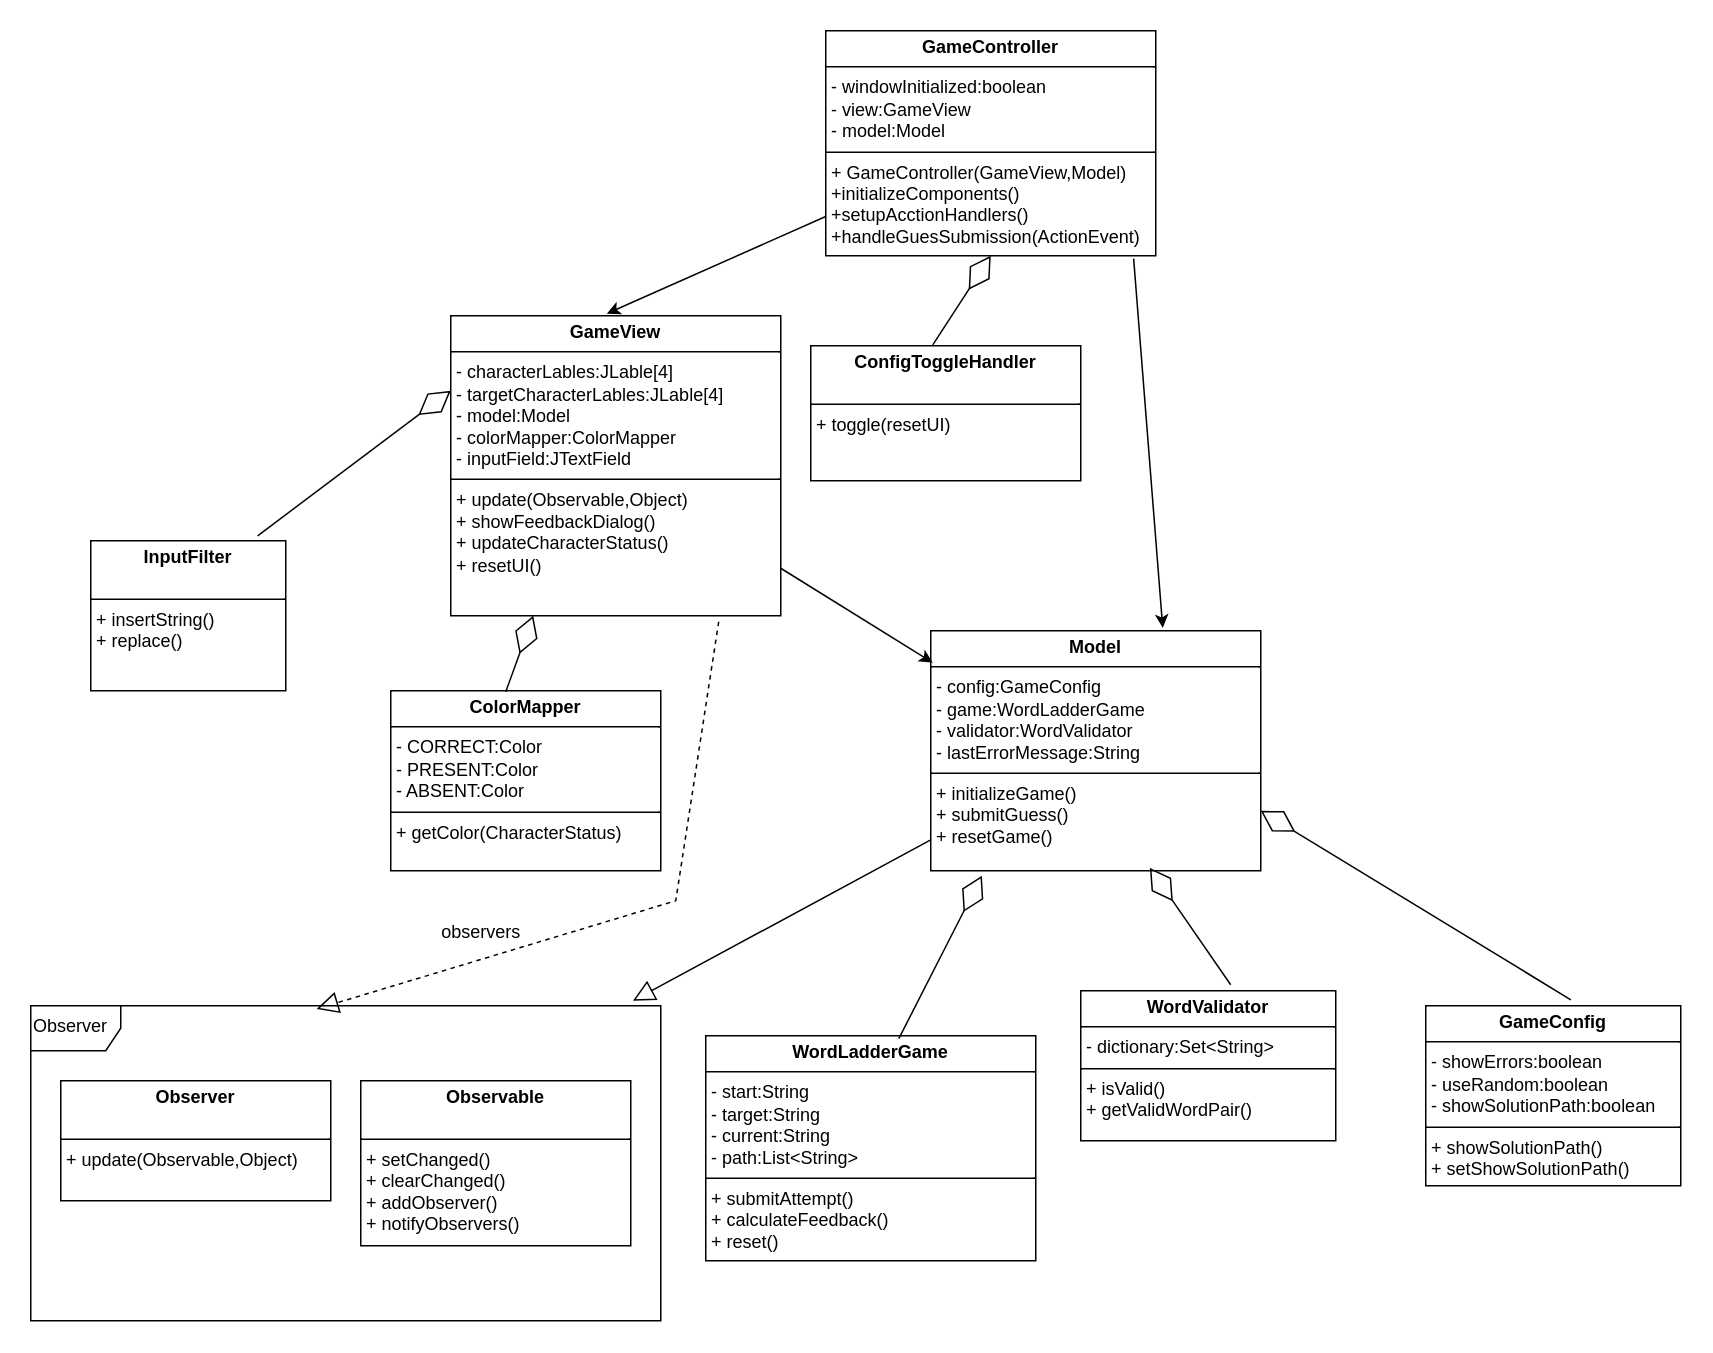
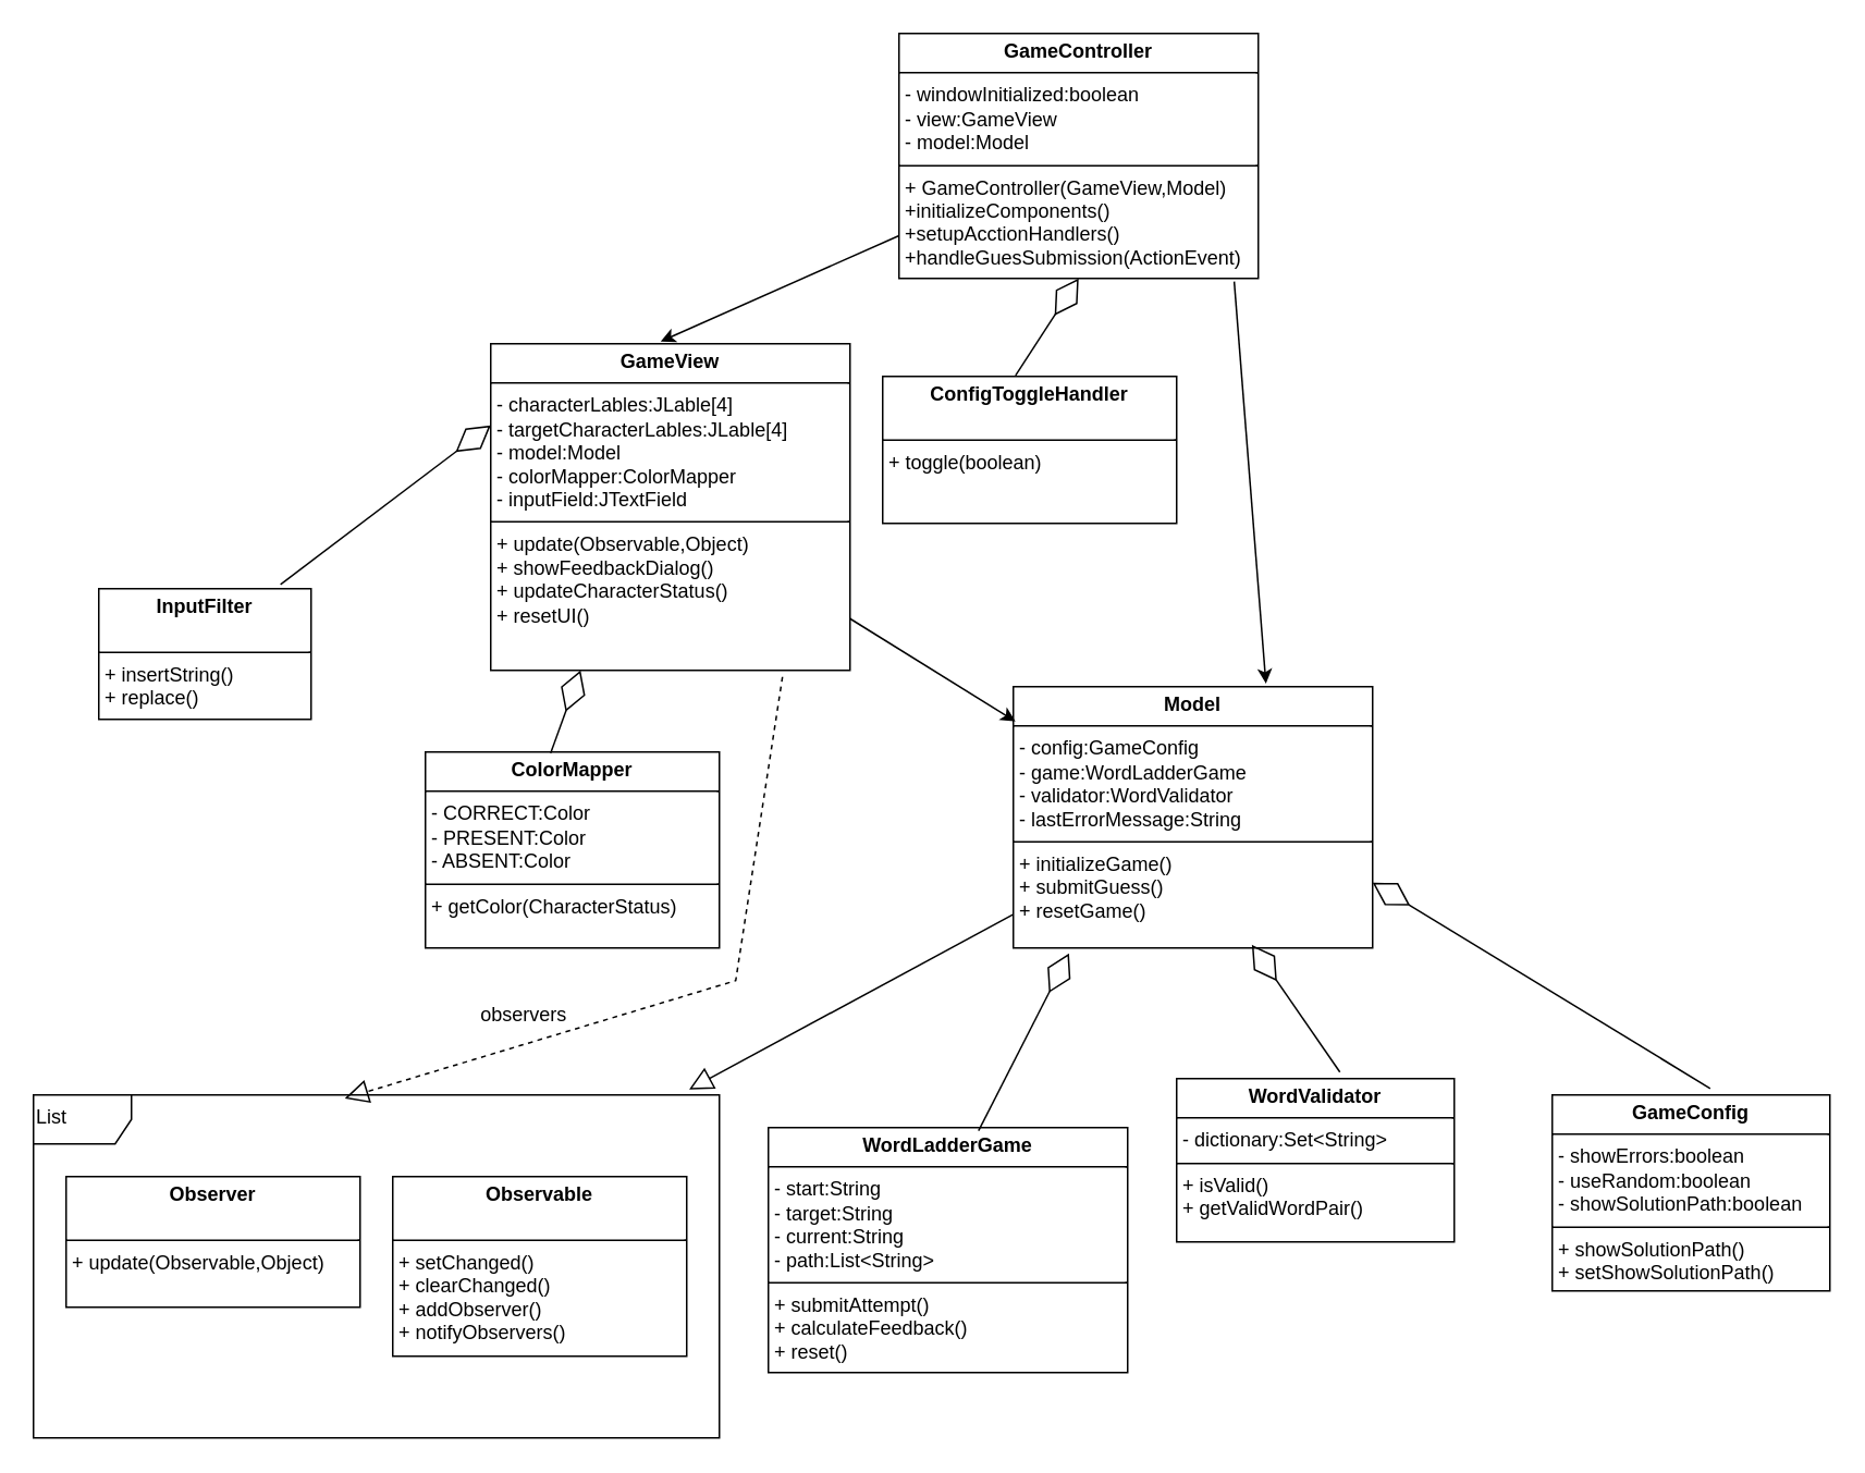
  <mxCell id="0" />
  <mxCell id="1" parent="0" />
  <mxCell id="2" value="&lt;p style=&quot;margin:0px;margin-top:4px;text-align:center;&quot;&gt;&lt;b&gt;GameController&lt;/b&gt;&lt;/p&gt;&lt;hr size=&quot;1&quot; style=&quot;border-style:solid;&quot;&gt;&lt;p style=&quot;margin:0px;margin-left:4px;&quot;&gt;- windowInitialized:boolean&lt;/p&gt;&lt;p style=&quot;margin:0px;margin-left:4px;&quot;&gt;- view:GameView&lt;/p&gt;&lt;p style=&quot;margin:0px;margin-left:4px;&quot;&gt;- model:Model&lt;/p&gt;&lt;hr size=&quot;1&quot; style=&quot;border-style:solid;&quot;&gt;&lt;p style=&quot;margin:0px;margin-left:4px;&quot;&gt;+ GameController(GameView,Model)&lt;/p&gt;&lt;p style=&quot;margin:0px;margin-left:4px;&quot;&gt;+initializeComponents()&lt;/p&gt;&lt;p style=&quot;margin:0px;margin-left:4px;&quot;&gt;+setupAcctionHandlers()&lt;/p&gt;&lt;p style=&quot;margin:0px;margin-left:4px;&quot;&gt;+handleGuesSubmission(ActionEvent)&lt;/p&gt;" style="verticalAlign=top;align=left;overflow=fill;html=1;whiteSpace=wrap;" vertex="1" parent="1"><mxGeometry x="550" y="20" width="220" height="150" as="geometry" /></mxCell>
  <mxCell id="3" value="&lt;p style=&quot;margin:0px;margin-top:4px;text-align:center;&quot;&gt;&lt;b&gt;GameView&lt;/b&gt;&lt;/p&gt;&lt;hr size=&quot;1&quot; style=&quot;border-style:solid;&quot;&gt;&lt;p style=&quot;margin:0px;margin-left:4px;&quot;&gt;- characterLables:JLable[4]&lt;/p&gt;&lt;p style=&quot;margin:0px;margin-left:4px;&quot;&gt;- targetCharacterLables:JLable[4]&lt;/p&gt;&lt;p style=&quot;margin:0px;margin-left:4px;&quot;&gt;- model:Model&lt;/p&gt;&lt;p style=&quot;margin:0px;margin-left:4px;&quot;&gt;- colorMapper:ColorMapper&lt;/p&gt;&lt;p style=&quot;margin:0px;margin-left:4px;&quot;&gt;- inputField:JTextField&lt;/p&gt;&lt;hr size=&quot;1&quot; style=&quot;border-style:solid;&quot;&gt;&lt;p style=&quot;margin:0px;margin-left:4px;&quot;&gt;+ update(Observable,Object)&lt;/p&gt;&lt;p style=&quot;margin:0px;margin-left:4px;&quot;&gt;+ showFeedbackDialog()&lt;/p&gt;&lt;p style=&quot;margin:0px;margin-left:4px;&quot;&gt;+ updateCharacterStatus()&lt;/p&gt;&lt;p style=&quot;margin:0px;margin-left:4px;&quot;&gt;+ resetUI()&lt;/p&gt;" style="verticalAlign=top;align=left;overflow=fill;html=1;whiteSpace=wrap;" vertex="1" parent="1"><mxGeometry x="300" y="210" width="220" height="200" as="geometry" /></mxCell>
- <mxCell id="4" value="&lt;p style=&quot;margin:0px;margin-top:4px;text-align:center;&quot;&gt;&lt;b&gt;ConfigToggleHandler&lt;/b&gt;&lt;/p&gt;&lt;br&gt;&lt;hr size=&quot;1&quot; style=&quot;border-style:solid;&quot;&gt;&lt;p style=&quot;margin:0px;margin-left:4px;&quot;&gt;+ toggle(resetUI)&lt;/p&gt;" style="verticalAlign=top;align=left;overflow=fill;html=1;whiteSpace=wrap;" vertex="1" parent="1"><mxGeometry x="540" y="230" width="180" height="90" as="geometry" /></mxCell>
+ <mxCell id="4" value="&lt;p style=&quot;margin:0px;margin-top:4px;text-align:center;&quot;&gt;&lt;b&gt;ConfigToggleHandler&lt;/b&gt;&lt;/p&gt;&lt;br&gt;&lt;hr size=&quot;1&quot; style=&quot;border-style:solid;&quot;&gt;&lt;p style=&quot;margin:0px;margin-left:4px;&quot;&gt;+ toggle(boolean)&lt;/p&gt;" style="verticalAlign=top;align=left;overflow=fill;html=1;whiteSpace=wrap;" vertex="1" parent="1"><mxGeometry x="540" y="230" width="180" height="90" as="geometry" /></mxCell>
  <mxCell id="5" value="" style="endArrow=diamondThin;endFill=0;endSize=24;html=1;rounded=0;exitX=0.452;exitY=-0.007;exitDx=0;exitDy=0;exitPerimeter=0;entryX=0.5;entryY=1;entryDx=0;entryDy=0;" edge="1" parent="1" source="4" target="2"><mxGeometry width="160" relative="1" as="geometry"><mxPoint x="530" y="170" as="sourcePoint" /><mxPoint x="690" y="170" as="targetPoint" /></mxGeometry></mxCell>
  <mxCell id="6" value="&lt;p style=&quot;margin:0px;margin-top:4px;text-align:center;&quot;&gt;&lt;b&gt;Model&lt;/b&gt;&lt;/p&gt;&lt;hr size=&quot;1&quot; style=&quot;border-style:solid;&quot;&gt;&lt;p style=&quot;margin:0px;margin-left:4px;&quot;&gt;- config:GameConfig&lt;br&gt;&lt;/p&gt;&lt;p style=&quot;margin:0px;margin-left:4px;&quot;&gt;- game:WordLadderGame&lt;/p&gt;&lt;p style=&quot;margin:0px;margin-left:4px;&quot;&gt;- validator:WordValidator&lt;/p&gt;&lt;p style=&quot;margin:0px;margin-left:4px;&quot;&gt;- lastErrorMessage:String&lt;/p&gt;&lt;hr size=&quot;1&quot; style=&quot;border-style:solid;&quot;&gt;&lt;p style=&quot;margin:0px;margin-left:4px;&quot;&gt;+ initializeGame()&lt;/p&gt;&lt;p style=&quot;margin:0px;margin-left:4px;&quot;&gt;+ submitGuess()&lt;/p&gt;&lt;p style=&quot;margin:0px;margin-left:4px;&quot;&gt;+ resetGame()&lt;/p&gt;" style="verticalAlign=top;align=left;overflow=fill;html=1;whiteSpace=wrap;" vertex="1" parent="1"><mxGeometry x="620" y="420" width="220" height="160" as="geometry" /></mxCell>
  <mxCell id="7" value="&lt;p style=&quot;margin:0px;margin-top:4px;text-align:center;&quot;&gt;&lt;b&gt;WordLadderGame&lt;/b&gt;&lt;/p&gt;&lt;hr size=&quot;1&quot; style=&quot;border-style:solid;&quot;&gt;&lt;p style=&quot;margin:0px;margin-left:4px;&quot;&gt;- start:String&lt;br&gt;&lt;/p&gt;&lt;p style=&quot;margin:0px;margin-left:4px;&quot;&gt;- target:String&lt;/p&gt;&lt;p style=&quot;margin:0px;margin-left:4px;&quot;&gt;- current:String&lt;/p&gt;&lt;p style=&quot;margin:0px;margin-left:4px;&quot;&gt;- path:List&amp;lt;String&amp;gt;&lt;/p&gt;&lt;hr size=&quot;1&quot; style=&quot;border-style:solid;&quot;&gt;&lt;p style=&quot;margin:0px;margin-left:4px;&quot;&gt;+ submitAttempt()&lt;br&gt;&lt;/p&gt;&lt;p style=&quot;margin:0px;margin-left:4px;&quot;&gt;+ calculateFeedback()&lt;/p&gt;&lt;p style=&quot;margin:0px;margin-left:4px;&quot;&gt;+ reset()&lt;/p&gt;" style="verticalAlign=top;align=left;overflow=fill;html=1;whiteSpace=wrap;" vertex="1" parent="1"><mxGeometry x="470" y="690" width="220" height="150" as="geometry" /></mxCell>
  <mxCell id="8" value="&lt;p style=&quot;margin:0px;margin-top:4px;text-align:center;&quot;&gt;&lt;b&gt;WordValidator&lt;/b&gt;&lt;/p&gt;&lt;hr size=&quot;1&quot; style=&quot;border-style:solid;&quot;&gt;&lt;p style=&quot;margin:0px;margin-left:4px;&quot;&gt;- dictionary:Set&amp;lt;String&amp;gt;&lt;br&gt;&lt;/p&gt;&lt;hr size=&quot;1&quot; style=&quot;border-style:solid;&quot;&gt;&lt;p style=&quot;margin:0px;margin-left:4px;&quot;&gt;+ isValid()&lt;/p&gt;&lt;p style=&quot;margin:0px;margin-left:4px;&quot;&gt;+ getValidWordPair()&lt;/p&gt;" style="verticalAlign=top;align=left;overflow=fill;html=1;whiteSpace=wrap;" vertex="1" parent="1"><mxGeometry x="720" y="660" width="170" height="100" as="geometry" /></mxCell>
  <mxCell id="9" value="" style="endArrow=diamondThin;endFill=0;endSize=24;html=1;rounded=0;entryX=0.155;entryY=1.021;entryDx=0;entryDy=0;entryPerimeter=0;exitX=0.585;exitY=0.013;exitDx=0;exitDy=0;exitPerimeter=0;" edge="1" parent="1" source="7" target="6"><mxGeometry width="160" relative="1" as="geometry"><mxPoint x="530" y="670" as="sourcePoint" /><mxPoint x="690" y="670" as="targetPoint" /></mxGeometry></mxCell>
  <mxCell id="10" value="" style="endArrow=diamondThin;endFill=0;endSize=24;html=1;rounded=0;entryX=0.664;entryY=0.988;entryDx=0;entryDy=0;entryPerimeter=0;exitX=0.588;exitY=-0.04;exitDx=0;exitDy=0;exitPerimeter=0;" edge="1" parent="1" source="8" target="6"><mxGeometry width="160" relative="1" as="geometry"><mxPoint x="530" y="670" as="sourcePoint" /><mxPoint x="690" y="670" as="targetPoint" /></mxGeometry></mxCell>
- <mxCell id="11" value="&lt;p style=&quot;margin:0px;margin-top:4px;text-align:center;&quot;&gt;&lt;b&gt;InputFilter&lt;/b&gt;&lt;/p&gt;&lt;br&gt;&lt;hr size=&quot;1&quot; style=&quot;border-style:solid;&quot;&gt;&lt;p style=&quot;margin:0px;margin-left:4px;&quot;&gt;+ insertString()&lt;/p&gt;&lt;p style=&quot;margin:0px;margin-left:4px;&quot;&gt;+ replace()&lt;/p&gt;" style="verticalAlign=top;align=left;overflow=fill;html=1;whiteSpace=wrap;" vertex="1" parent="1"><mxGeometry x="60" y="360" width="130" height="100" as="geometry" /></mxCell>
+ <mxCell id="11" value="&lt;p style=&quot;margin:0px;margin-top:4px;text-align:center;&quot;&gt;&lt;b&gt;InputFilter&lt;/b&gt;&lt;/p&gt;&lt;br&gt;&lt;hr size=&quot;1&quot; style=&quot;border-style:solid;&quot;&gt;&lt;p style=&quot;margin:0px;margin-left:4px;&quot;&gt;+ insertString()&lt;/p&gt;&lt;p style=&quot;margin:0px;margin-left:4px;&quot;&gt;+ replace()&lt;/p&gt;" style="verticalAlign=top;align=left;overflow=fill;html=1;whiteSpace=wrap;" vertex="1" parent="1"><mxGeometry x="60" y="360" width="130" height="80" as="geometry" /></mxCell>
  <mxCell id="12" value="&lt;p style=&quot;margin:0px;margin-top:4px;text-align:center;&quot;&gt;&lt;b&gt;ColorMapper&lt;/b&gt;&lt;/p&gt;&lt;hr size=&quot;1&quot; style=&quot;border-style:solid;&quot;&gt;&lt;p style=&quot;margin:0px;margin-left:4px;&quot;&gt;- CORRECT:Color&lt;br&gt;&lt;/p&gt;&lt;p style=&quot;margin:0px;margin-left:4px;&quot;&gt;- PRESENT:Color&lt;/p&gt;&lt;p style=&quot;margin:0px;margin-left:4px;&quot;&gt;- ABSENT:Color&lt;/p&gt;&lt;hr size=&quot;1&quot; style=&quot;border-style:solid;&quot;&gt;&lt;p style=&quot;margin:0px;margin-left:4px;&quot;&gt;+ getColor(CharacterStatus)&lt;/p&gt;" style="verticalAlign=top;align=left;overflow=fill;html=1;whiteSpace=wrap;" vertex="1" parent="1"><mxGeometry x="260" y="460" width="180" height="120" as="geometry" /></mxCell>
  <mxCell id="13" value="" style="endArrow=diamondThin;endFill=0;endSize=24;html=1;rounded=0;fontFamily=Helvetica;fontSize=12;fontColor=default;exitX=0.856;exitY=-0.033;exitDx=0;exitDy=0;exitPerimeter=0;entryX=0;entryY=0.25;entryDx=0;entryDy=0;" edge="1" parent="1" source="11" target="3"><mxGeometry width="160" relative="1" as="geometry"><mxPoint x="280" y="370" as="sourcePoint" /><mxPoint x="440" y="370" as="targetPoint" /></mxGeometry></mxCell>
  <mxCell id="14" value="" style="endArrow=diamondThin;endFill=0;endSize=24;html=1;rounded=0;fontFamily=Helvetica;fontSize=12;fontColor=default;exitX=0.426;exitY=0.006;exitDx=0;exitDy=0;exitPerimeter=0;entryX=0.25;entryY=1;entryDx=0;entryDy=0;" edge="1" parent="1" source="12" target="3"><mxGeometry width="160" relative="1" as="geometry"><mxPoint x="280" y="370" as="sourcePoint" /><mxPoint x="380" y="420" as="targetPoint" /></mxGeometry></mxCell>
  <mxCell id="15" value="&lt;p style=&quot;margin:0px;margin-top:4px;text-align:center;&quot;&gt;&lt;b&gt;Observer&lt;/b&gt;&lt;/p&gt;&lt;p style=&quot;margin:0px;margin-left:4px;&quot;&gt;&lt;br&gt;&lt;/p&gt;&lt;hr size=&quot;1&quot; style=&quot;border-style:solid;&quot;&gt;&lt;p style=&quot;margin:0px;margin-left:4px;&quot;&gt;+ update(Observable,Object)&lt;/p&gt;" style="verticalAlign=top;align=left;overflow=fill;html=1;whiteSpace=wrap;" vertex="1" parent="1"><mxGeometry x="40" y="720" width="180" height="80" as="geometry" /></mxCell>
  <mxCell id="16" value="&lt;p style=&quot;margin:0px;margin-top:4px;text-align:center;&quot;&gt;&lt;b&gt;Observable&lt;/b&gt;&lt;/p&gt;&lt;p style=&quot;margin:0px;margin-left:4px;&quot;&gt;&lt;br&gt;&lt;/p&gt;&lt;hr size=&quot;1&quot; style=&quot;border-style:solid;&quot;&gt;&lt;p style=&quot;margin:0px;margin-left:4px;&quot;&gt;+ setChanged()&lt;/p&gt;&lt;p style=&quot;margin:0px;margin-left:4px;&quot;&gt;+ clearChanged()&lt;/p&gt;&lt;p style=&quot;margin:0px;margin-left:4px;&quot;&gt;+ addObserver()&lt;/p&gt;&lt;p style=&quot;margin:0px;margin-left:4px;&quot;&gt;+ notifyObservers()&lt;/p&gt;" style="verticalAlign=top;align=left;overflow=fill;html=1;whiteSpace=wrap;" vertex="1" parent="1"><mxGeometry x="240" y="720" width="180" height="110" as="geometry" /></mxCell>
- <mxCell id="17" value="Observer" style="shape=umlFrame;whiteSpace=wrap;html=1;pointerEvents=0;strokeColor=default;align=left;verticalAlign=top;fontFamily=Helvetica;fontSize=12;fontColor=default;fillColor=default;" vertex="1" parent="1"><mxGeometry x="20" y="670" width="420" height="210" as="geometry" /></mxCell>
+ <mxCell id="17" value="List" style="shape=umlFrame;whiteSpace=wrap;html=1;pointerEvents=0;strokeColor=default;align=left;verticalAlign=top;fontFamily=Helvetica;fontSize=12;fontColor=default;fillColor=default;" vertex="1" parent="1"><mxGeometry x="20" y="670" width="420" height="210" as="geometry" /></mxCell>
  <mxCell id="18" value="" style="endArrow=block;endFill=0;endSize=12;html=1;rounded=0;fontFamily=Helvetica;fontSize=12;fontColor=default;exitX=0.812;exitY=1.02;exitDx=0;exitDy=0;exitPerimeter=0;entryX=0.454;entryY=0.01;entryDx=0;entryDy=0;entryPerimeter=0;dashed=1;" edge="1" parent="1" source="3" target="17"><mxGeometry width="160" relative="1" as="geometry"><mxPoint x="280" y="570" as="sourcePoint" /><mxPoint x="440" y="570" as="targetPoint" /><Array as="points"><mxPoint x="450" y="600" /></Array></mxGeometry></mxCell>
  <mxCell id="19" value="observers" style="edgeLabel;html=1;align=center;verticalAlign=middle;resizable=0;points=[];strokeColor=default;fontFamily=Helvetica;fontSize=12;fontColor=default;fillColor=default;" vertex="1" connectable="0" parent="18"><mxGeometry x="0.26" y="-1" relative="1" as="geometry"><mxPoint x="-46" y="-4" as="offset" /></mxGeometry></mxCell>
  <mxCell id="20" value="" style="endArrow=block;endFill=0;endSize=12;html=1;rounded=0;fontFamily=Helvetica;fontSize=12;fontColor=default;entryX=0.956;entryY=-0.016;entryDx=0;entryDy=0;entryPerimeter=0;" edge="1" parent="1" source="6" target="17"><mxGeometry width="160" relative="1" as="geometry"><mxPoint x="280" y="570" as="sourcePoint" /><mxPoint x="440" y="570" as="targetPoint" /></mxGeometry></mxCell>
  <mxCell id="21" value="&lt;p style=&quot;margin:0px;margin-top:4px;text-align:center;&quot;&gt;&lt;b&gt;GameConfig&lt;/b&gt;&lt;/p&gt;&lt;hr size=&quot;1&quot; style=&quot;border-style:solid;&quot;&gt;&lt;p style=&quot;margin:0px;margin-left:4px;&quot;&gt;- showErrors:boolean&lt;br&gt;&lt;/p&gt;&lt;p style=&quot;margin:0px;margin-left:4px;&quot;&gt;- useRandom:boolean&lt;/p&gt;&lt;p style=&quot;margin:0px;margin-left:4px;&quot;&gt;- showSolutionPath:boolean&lt;/p&gt;&lt;hr size=&quot;1&quot; style=&quot;border-style:solid;&quot;&gt;&lt;p style=&quot;margin:0px;margin-left:4px;&quot;&gt;+ showSolutionPath()&lt;/p&gt;&lt;p style=&quot;margin:0px;margin-left:4px;&quot;&gt;+ setShowSolutionPath()&lt;/p&gt;" style="verticalAlign=top;align=left;overflow=fill;html=1;whiteSpace=wrap;" vertex="1" parent="1"><mxGeometry x="950" y="670" width="170" height="120" as="geometry" /></mxCell>
  <mxCell id="22" value="" style="endArrow=diamondThin;endFill=0;endSize=24;html=1;rounded=0;fontFamily=Helvetica;fontSize=12;fontColor=default;exitX=0.569;exitY=-0.033;exitDx=0;exitDy=0;exitPerimeter=0;entryX=1;entryY=0.75;entryDx=0;entryDy=0;" edge="1" parent="1" source="21" target="6"><mxGeometry width="160" relative="1" as="geometry"><mxPoint x="680" y="870" as="sourcePoint" /><mxPoint x="850" y="560" as="targetPoint" /></mxGeometry></mxCell>
  <mxCell id="23" value="" style="endArrow=classic;html=1;rounded=0;fontFamily=Helvetica;fontSize=12;fontColor=default;entryX=0.473;entryY=-0.007;entryDx=0;entryDy=0;entryPerimeter=0;" edge="1" parent="1" source="2" target="3"><mxGeometry width="50" height="50" relative="1" as="geometry"><mxPoint x="350" y="500" as="sourcePoint" /><mxPoint x="380" y="70" as="targetPoint" /></mxGeometry></mxCell>
  <mxCell id="24" value="" style="endArrow=classic;html=1;rounded=0;fontFamily=Helvetica;fontSize=12;fontColor=default;exitX=0.933;exitY=1.013;exitDx=0;exitDy=0;exitPerimeter=0;entryX=0.703;entryY=-0.012;entryDx=0;entryDy=0;entryPerimeter=0;" edge="1" parent="1" source="2" target="6"><mxGeometry width="50" height="50" relative="1" as="geometry"><mxPoint x="770" y="300" as="sourcePoint" /><mxPoint x="820" y="250" as="targetPoint" /></mxGeometry></mxCell>
  <mxCell id="25" value="" style="endArrow=classic;html=1;rounded=0;fontFamily=Helvetica;fontSize=12;fontColor=default;entryX=0.006;entryY=0.133;entryDx=0;entryDy=0;entryPerimeter=0;" edge="1" parent="1" source="3" target="6"><mxGeometry width="50" height="50" relative="1" as="geometry"><mxPoint x="530" y="500" as="sourcePoint" /><mxPoint x="580" y="450" as="targetPoint" /></mxGeometry></mxCell>
